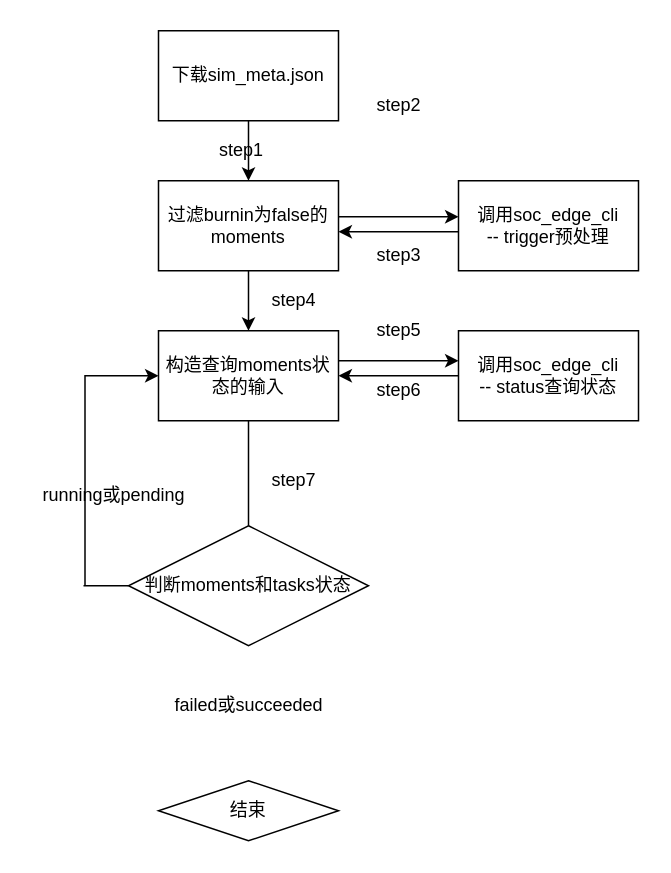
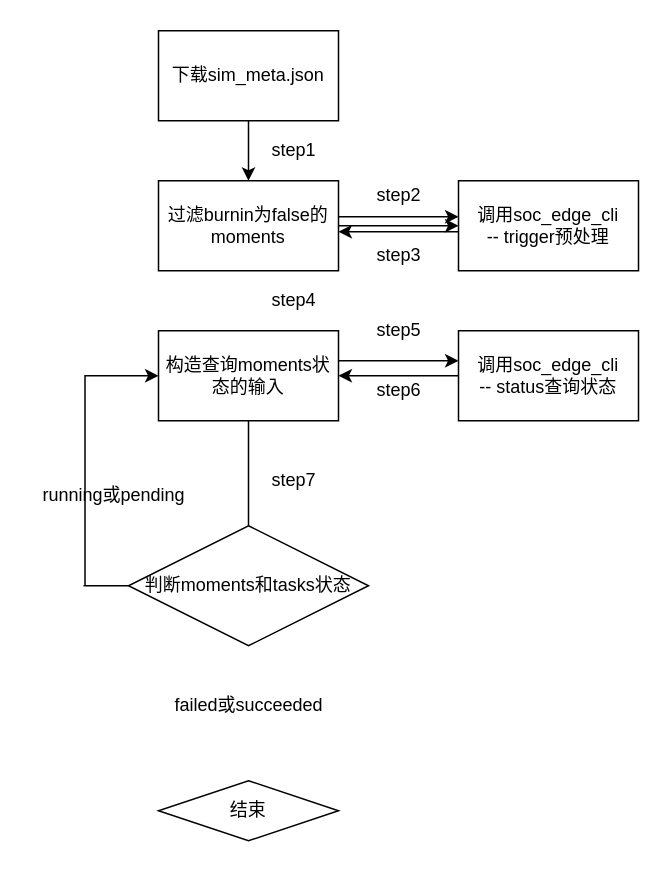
  <mxCell id="0" />
  <mxCell id="1" parent="0" />
  <mxCell id="2" value="" style="edgeStyle=orthogonalEdgeStyle;rounded=0;orthogonalLoop=1;jettySize=auto;html=1;" edge="1" parent="1" source="3" target="6"><mxGeometry relative="1" as="geometry" /></mxCell>
  <mxCell id="3" value="下载sim_meta.json" style="rounded=0;whiteSpace=wrap;html=1;" vertex="1" parent="1"><mxGeometry x="105" y="20" width="120" height="60" as="geometry" /></mxCell>
  <mxCell id="4" value="" style="edgeStyle=orthogonalEdgeStyle;rounded=0;orthogonalLoop=1;jettySize=auto;html=1;" edge="1" parent="1"><mxGeometry relative="1" as="geometry"><mxPoint x="225" y="144" as="sourcePoint" /><mxPoint x="305" y="144" as="targetPoint" /></mxGeometry></mxCell>
- <mxCell id="5" value="" style="edgeStyle=orthogonalEdgeStyle;rounded=0;orthogonalLoop=1;jettySize=auto;html=1;" edge="1" parent="1" source="6" target="11"><mxGeometry relative="1" as="geometry" /></mxCell>
+ <mxCell id="5" value="" style="edgeStyle=orthogonalEdgeStyle;rounded=0;orthogonalLoop=1;jettySize=auto;html=1;" edge="1" parent="1" source="6" target="8"><mxGeometry relative="1" as="geometry" /></mxCell>
  <mxCell id="6" value="过滤burnin为false的moments" style="rounded=0;whiteSpace=wrap;html=1;" vertex="1" parent="1"><mxGeometry x="105" y="120" width="120" height="60" as="geometry" /></mxCell>
  <mxCell id="7" value="" style="edgeStyle=orthogonalEdgeStyle;rounded=0;orthogonalLoop=1;jettySize=auto;html=1;" edge="1" parent="1"><mxGeometry relative="1" as="geometry"><mxPoint x="305" y="154" as="sourcePoint" /><mxPoint x="225" y="154" as="targetPoint" /></mxGeometry></mxCell>
  <mxCell id="8" value="调用soc_edge_cli&lt;br&gt;-- trigger预处理" style="whiteSpace=wrap;html=1;rounded=0;" vertex="1" parent="1"><mxGeometry x="305" y="120" width="120" height="60" as="geometry" /></mxCell>
  <mxCell id="9" value="" style="edgeStyle=orthogonalEdgeStyle;rounded=0;orthogonalLoop=1;jettySize=auto;html=1;" edge="1" parent="1" source="11" target="17"><mxGeometry relative="1" as="geometry"><Array as="points"><mxPoint x="265" y="240" /><mxPoint x="265" y="240" /></Array></mxGeometry></mxCell>
  <mxCell id="10" value="" style="edgeStyle=orthogonalEdgeStyle;rounded=0;orthogonalLoop=1;jettySize=auto;html=1;endArrow=none;" edge="1" parent="1" source="11" target="20"><mxGeometry relative="1" as="geometry" /></mxCell>
  <mxCell id="11" value="构造查询moments状态的输入" style="whiteSpace=wrap;html=1;rounded=0;" vertex="1" parent="1"><mxGeometry x="105" y="220" width="120" height="60" as="geometry" /></mxCell>
- <mxCell id="12" value="step1" style="text;html=1;resizable=0;autosize=1;align=center;verticalAlign=middle;points=[];fillColor=none;strokeColor=none;rounded=0;" vertex="1" parent="1"><mxGeometry x="140" y="90" width="40" height="20" as="geometry" /></mxCell>
- <mxCell id="13" value="step2" style="text;html=1;resizable=0;autosize=1;align=center;verticalAlign=middle;points=[];fillColor=none;strokeColor=none;rounded=0;" vertex="1" parent="1"><mxGeometry x="245" y="60" width="40" height="20" as="geometry" /></mxCell>
+ <mxCell id="12" value="step1" style="text;html=1;resizable=0;autosize=1;align=center;verticalAlign=middle;points=[];fillColor=none;strokeColor=none;rounded=0;" vertex="1" parent="1"><mxGeometry x="175" y="90" width="40" height="20" as="geometry" /></mxCell>
+ <mxCell id="13" value="step2" style="text;html=1;resizable=0;autosize=1;align=center;verticalAlign=middle;points=[];fillColor=none;strokeColor=none;rounded=0;" vertex="1" parent="1"><mxGeometry x="245" y="120" width="40" height="20" as="geometry" /></mxCell>
  <mxCell id="14" value="step3" style="text;html=1;resizable=0;autosize=1;align=center;verticalAlign=middle;points=[];fillColor=none;strokeColor=none;rounded=0;" vertex="1" parent="1"><mxGeometry x="245" y="160" width="40" height="20" as="geometry" /></mxCell>
  <mxCell id="15" value="step4" style="text;html=1;resizable=0;autosize=1;align=center;verticalAlign=middle;points=[];fillColor=none;strokeColor=none;rounded=0;" vertex="1" parent="1"><mxGeometry x="175" y="190" width="40" height="20" as="geometry" /></mxCell>
  <mxCell id="16" value="" style="edgeStyle=orthogonalEdgeStyle;rounded=0;orthogonalLoop=1;jettySize=auto;html=1;entryX=1;entryY=0.5;entryDx=0;entryDy=0;" edge="1" parent="1" source="17" target="11"><mxGeometry relative="1" as="geometry" /></mxCell>
  <mxCell id="17" value="调用soc_edge_cli&lt;br&gt;-- status查询状态" style="whiteSpace=wrap;html=1;rounded=0;" vertex="1" parent="1"><mxGeometry x="305" y="220" width="120" height="60" as="geometry" /></mxCell>
  <mxCell id="18" value="step5" style="text;html=1;resizable=0;autosize=1;align=center;verticalAlign=middle;points=[];fillColor=none;strokeColor=none;rounded=0;" vertex="1" parent="1"><mxGeometry x="245" y="210" width="40" height="20" as="geometry" /></mxCell>
  <mxCell id="19" value="step6" style="text;html=1;resizable=0;autosize=1;align=center;verticalAlign=middle;points=[];fillColor=none;strokeColor=none;rounded=0;" vertex="1" parent="1"><mxGeometry x="245" y="250" width="40" height="20" as="geometry" /></mxCell>
  <mxCell id="20" value="判断moments和tasks状态" style="rhombus;whiteSpace=wrap;html=1;rounded=0;" vertex="1" parent="1"><mxGeometry x="85" y="350" width="160" height="80" as="geometry" /></mxCell>
  <mxCell id="21" value="" style="endArrow=classic;html=1;rounded=0;entryX=0;entryY=0.5;entryDx=0;entryDy=0;" edge="1" parent="1" target="11"><mxGeometry width="50" height="50" relative="1" as="geometry"><mxPoint x="56" y="390" as="sourcePoint" /><mxPoint x="76" y="250" as="targetPoint" /><Array as="points"><mxPoint x="56" y="320" /><mxPoint x="56" y="250" /></Array></mxGeometry></mxCell>
  <mxCell id="22" value="step7" style="text;html=1;resizable=0;autosize=1;align=center;verticalAlign=middle;points=[];fillColor=none;strokeColor=none;rounded=0;" vertex="1" parent="1"><mxGeometry x="175" y="310" width="40" height="20" as="geometry" /></mxCell>
  <mxCell id="23" value="" style="endArrow=none;html=1;rounded=0;entryX=0;entryY=0.5;entryDx=0;entryDy=0;" edge="1" parent="1" target="20"><mxGeometry width="50" height="50" relative="1" as="geometry"><mxPoint x="55" y="390" as="sourcePoint" /><mxPoint x="345" y="210" as="targetPoint" /></mxGeometry></mxCell>
  <mxCell id="24" value="running或pending" style="text;html=1;resizable=0;autosize=1;align=center;verticalAlign=middle;points=[];fillColor=none;strokeColor=none;rounded=0;" vertex="1" parent="1"><mxGeometry x="20" y="320" width="110" height="20" as="geometry" /></mxCell>
  <mxCell id="25" value="failed或succeeded" style="text;html=1;resizable=0;autosize=1;align=center;verticalAlign=middle;points=[];fillColor=none;strokeColor=none;rounded=0;" vertex="1" parent="1"><mxGeometry x="110" y="460" width="110" height="20" as="geometry" /></mxCell>
  <mxCell id="26" value="结束" style="rhombus;whiteSpace=wrap;html=1;" vertex="1" parent="1"><mxGeometry x="105" y="520" width="120" height="40" as="geometry" /></mxCell>
